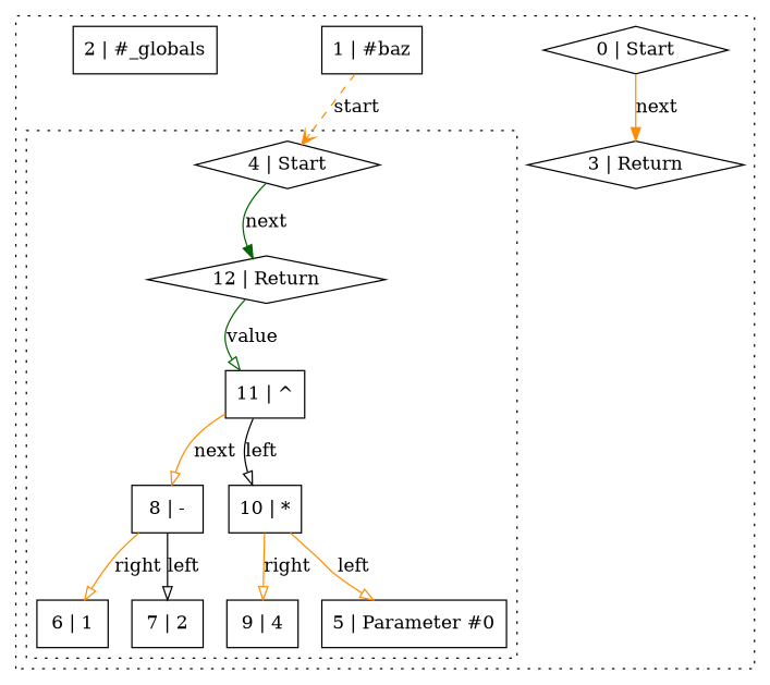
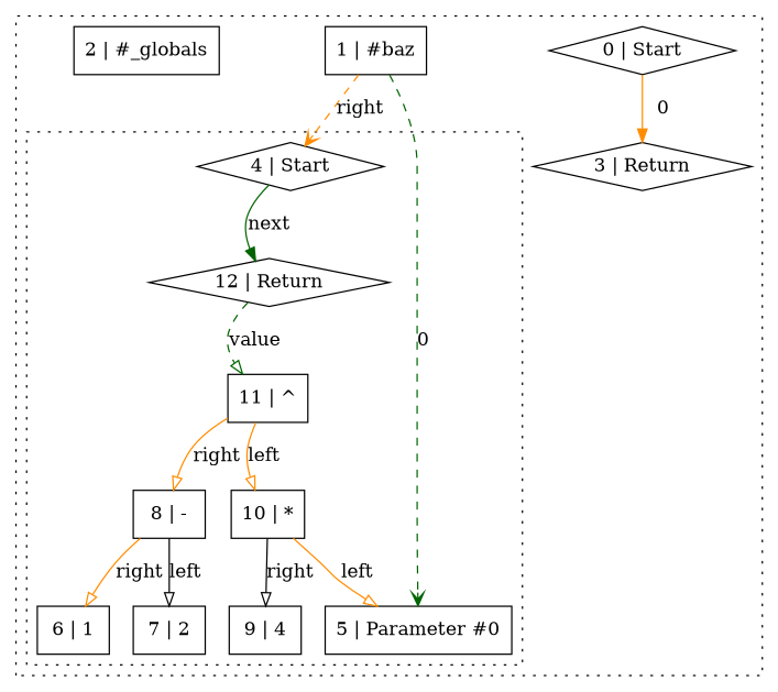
  digraph {
    node [shape=rectangle]
    edge [arrowhead=onormal color=darkorange]
    n1 [label="4 | Start" shape=diamond]
    n2 [label="12 | Return" shape=diamond]
    n3 [label="5 | Parameter #0"]
    n4 [label="6 | 1"]
    n5 [label="7 | 2"]
    n6 [label="8 | -"]
    n7 [label="9 | 4"]
    n8 [label="10 | *"]
    n9 [label="11 | ^"]
    n10 [label="0 | Start" shape=diamond]
    n11 [label="3 | Return" shape=diamond]
    n12 [label="1 | #baz"]
    n13 [label="2 | #_globals"]
    subgraph cluster_1 {
      style=dotted
      n10
      n11
      n12
      n13
      subgraph cluster_2 {
        style=dotted
        n1
        n2
        n3
        n4
        n5
        n6
        n7
        n8
        n9
      }
    }
    n1 -> n2 [arrowhead=normal color=darkgreen label=next]
-   n2 -> n9 [color=darkgreen label=value]
+   n2 -> n9 [color=darkgreen label=value style=dashed]
    n6 -> n4 [label=right]
    n6 -> n5 [color=black label=left]
    n8 -> n3 [label=left]
-   n8 -> n7 [label=right]
-   n9 -> n6 [label=next]
-   n9 -> n8 [color=black label=left]
-   n10 -> n11 [arrowhead=normal label=next]
-   n12 -> n1 [arrowhead=vee label=start style=dashed]
+   n8 -> n7 [color=black label=right]
+   n9 -> n6 [label=right]
+   n9 -> n8 [label=left]
+   n10 -> n11 [arrowhead=normal label=0]
+   n12 -> n1 [arrowhead=vee label=right style=dashed]
+   n12 -> n3 [arrowhead=vee color=darkgreen label=0 style=dashed]
  }
